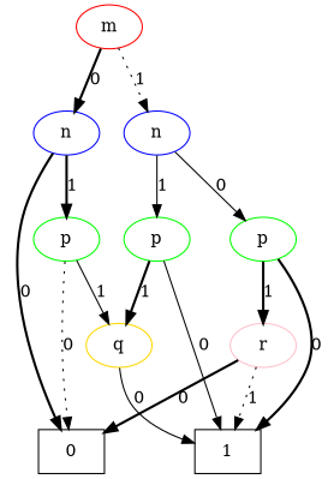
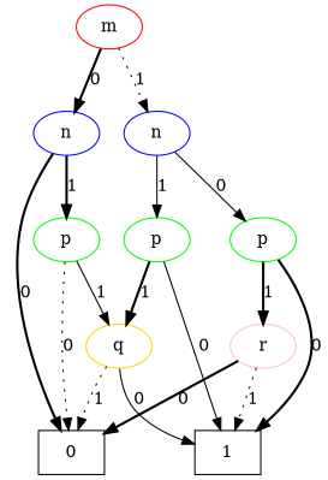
  digraph {
    node [color=green]
    edge [style=bold]
    n1 [color=red label=m]
    n2 [color=blue label=n]
    n3 [color=blue label=n]
    n4 [label=p]
    n5 [label=p]
    n6 [label=p]
    n7 [color=gold label=q]
    n8 [color=pink label=r]
    n9 [label=0 shape=box color=""]
    n10 [label=1 shape=box color=""]
    subgraph sub_1 {
      rank=same
      n1
    }
    subgraph sub_2 {
      rank=same
      n2
      n3
    }
    subgraph sub_3 {
      rank=same
      n4
      n5
      n6
    }
    subgraph sub_4 {
      rank=same
      n7
    }
    subgraph sub_5 {
      rank=same
      n8
    }
    n1 -> n2 [label=0]
    n1 -> n3 [label=1 style=dotted]
    n2 -> n4 [label=1]
    n2 -> n9 [label=0]
    n3 -> n5 [label=0 style=solid]
    n3 -> n6 [label=1 style=solid]
    n4 -> n7 [label=1 style=solid]
    n4 -> n9 [label=0 style=dotted]
    n5 -> n8 [label=1]
    n5 -> n10 [label=0]
    n6 -> n7 [label=1]
    n6 -> n10 [label=0 style=solid]
+   n7 -> n9 [label=1 style=dotted]
    n7 -> n10 [label=0 style=solid]
    n8 -> n9 [label=0]
    n8 -> n10 [label=1 style=dotted]
  }
